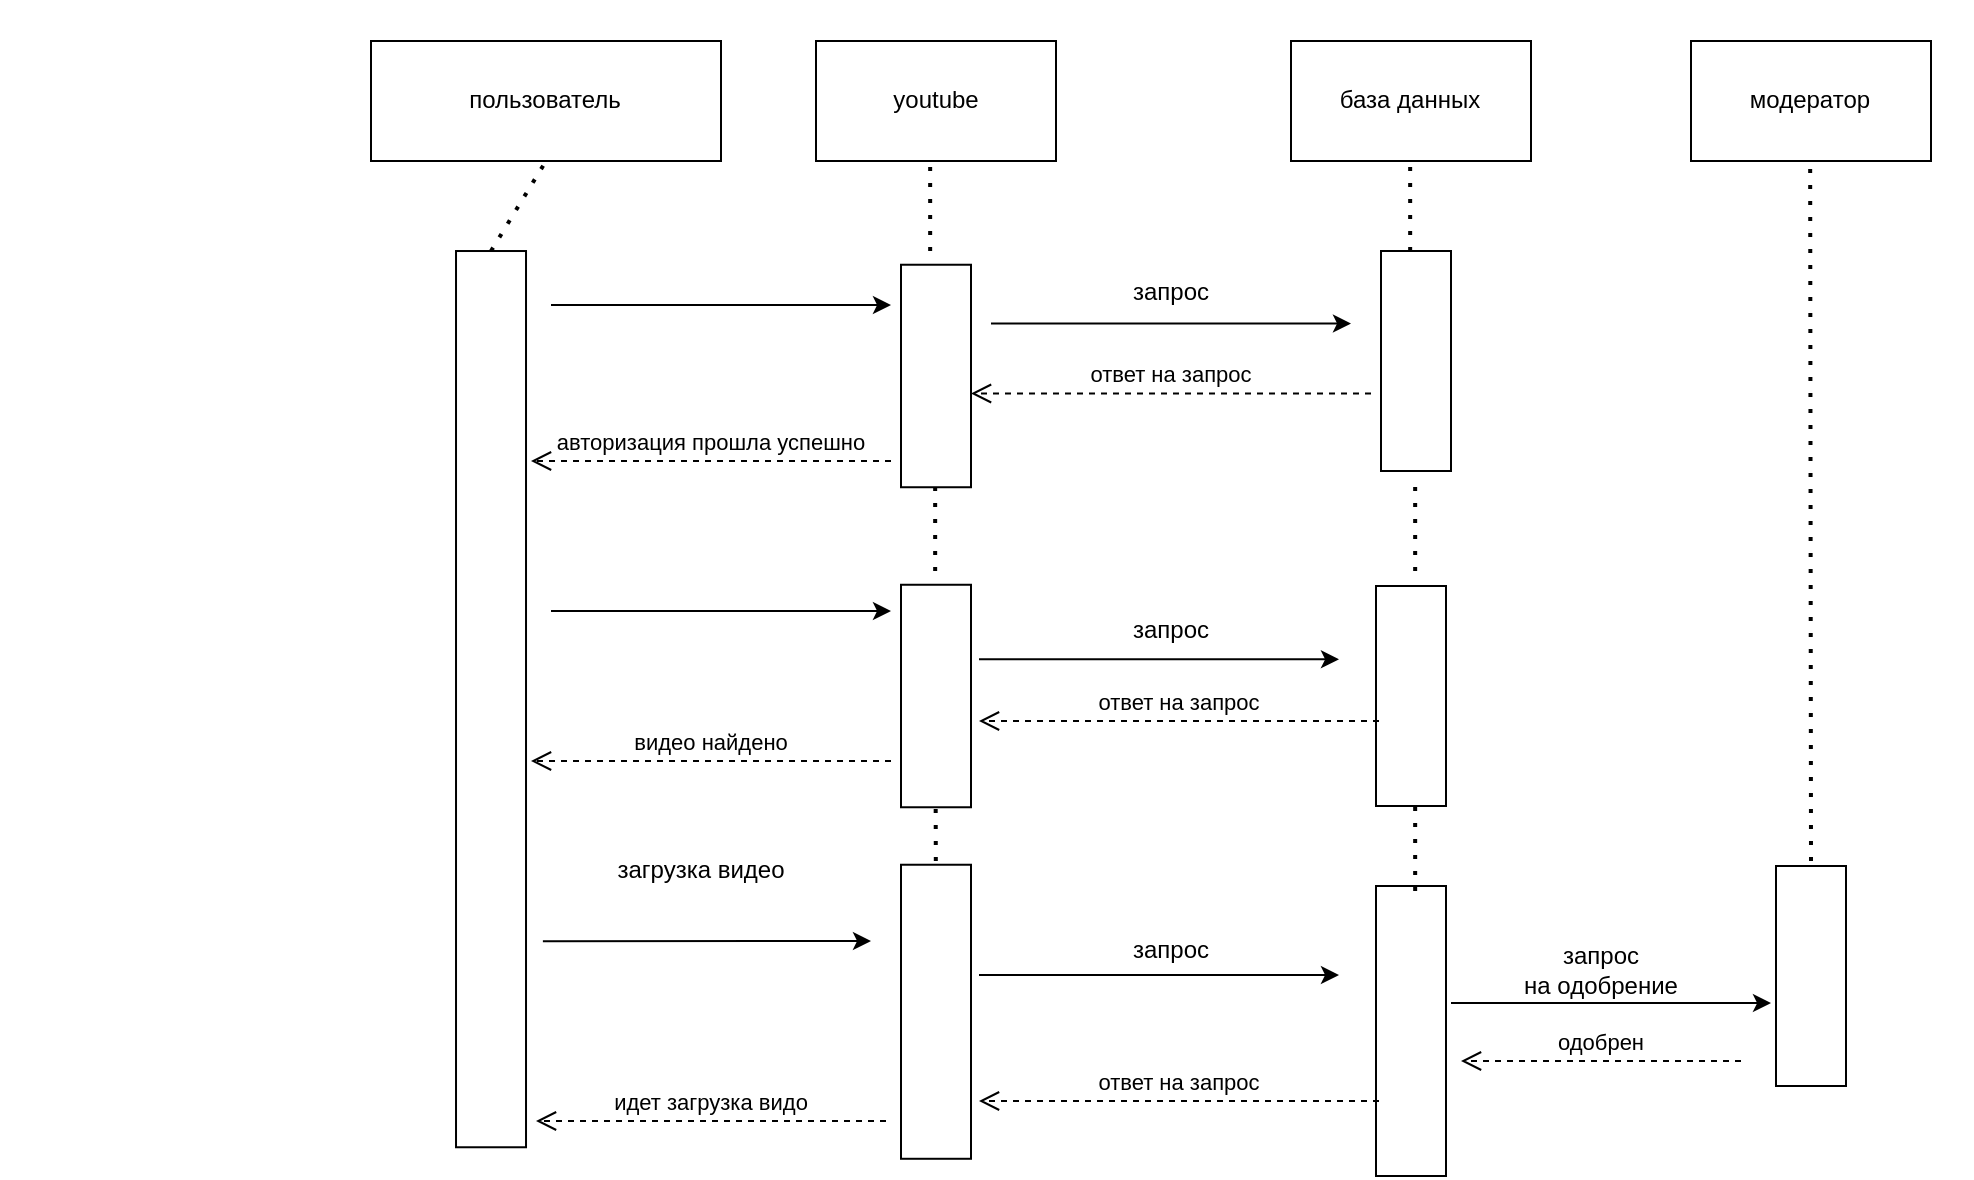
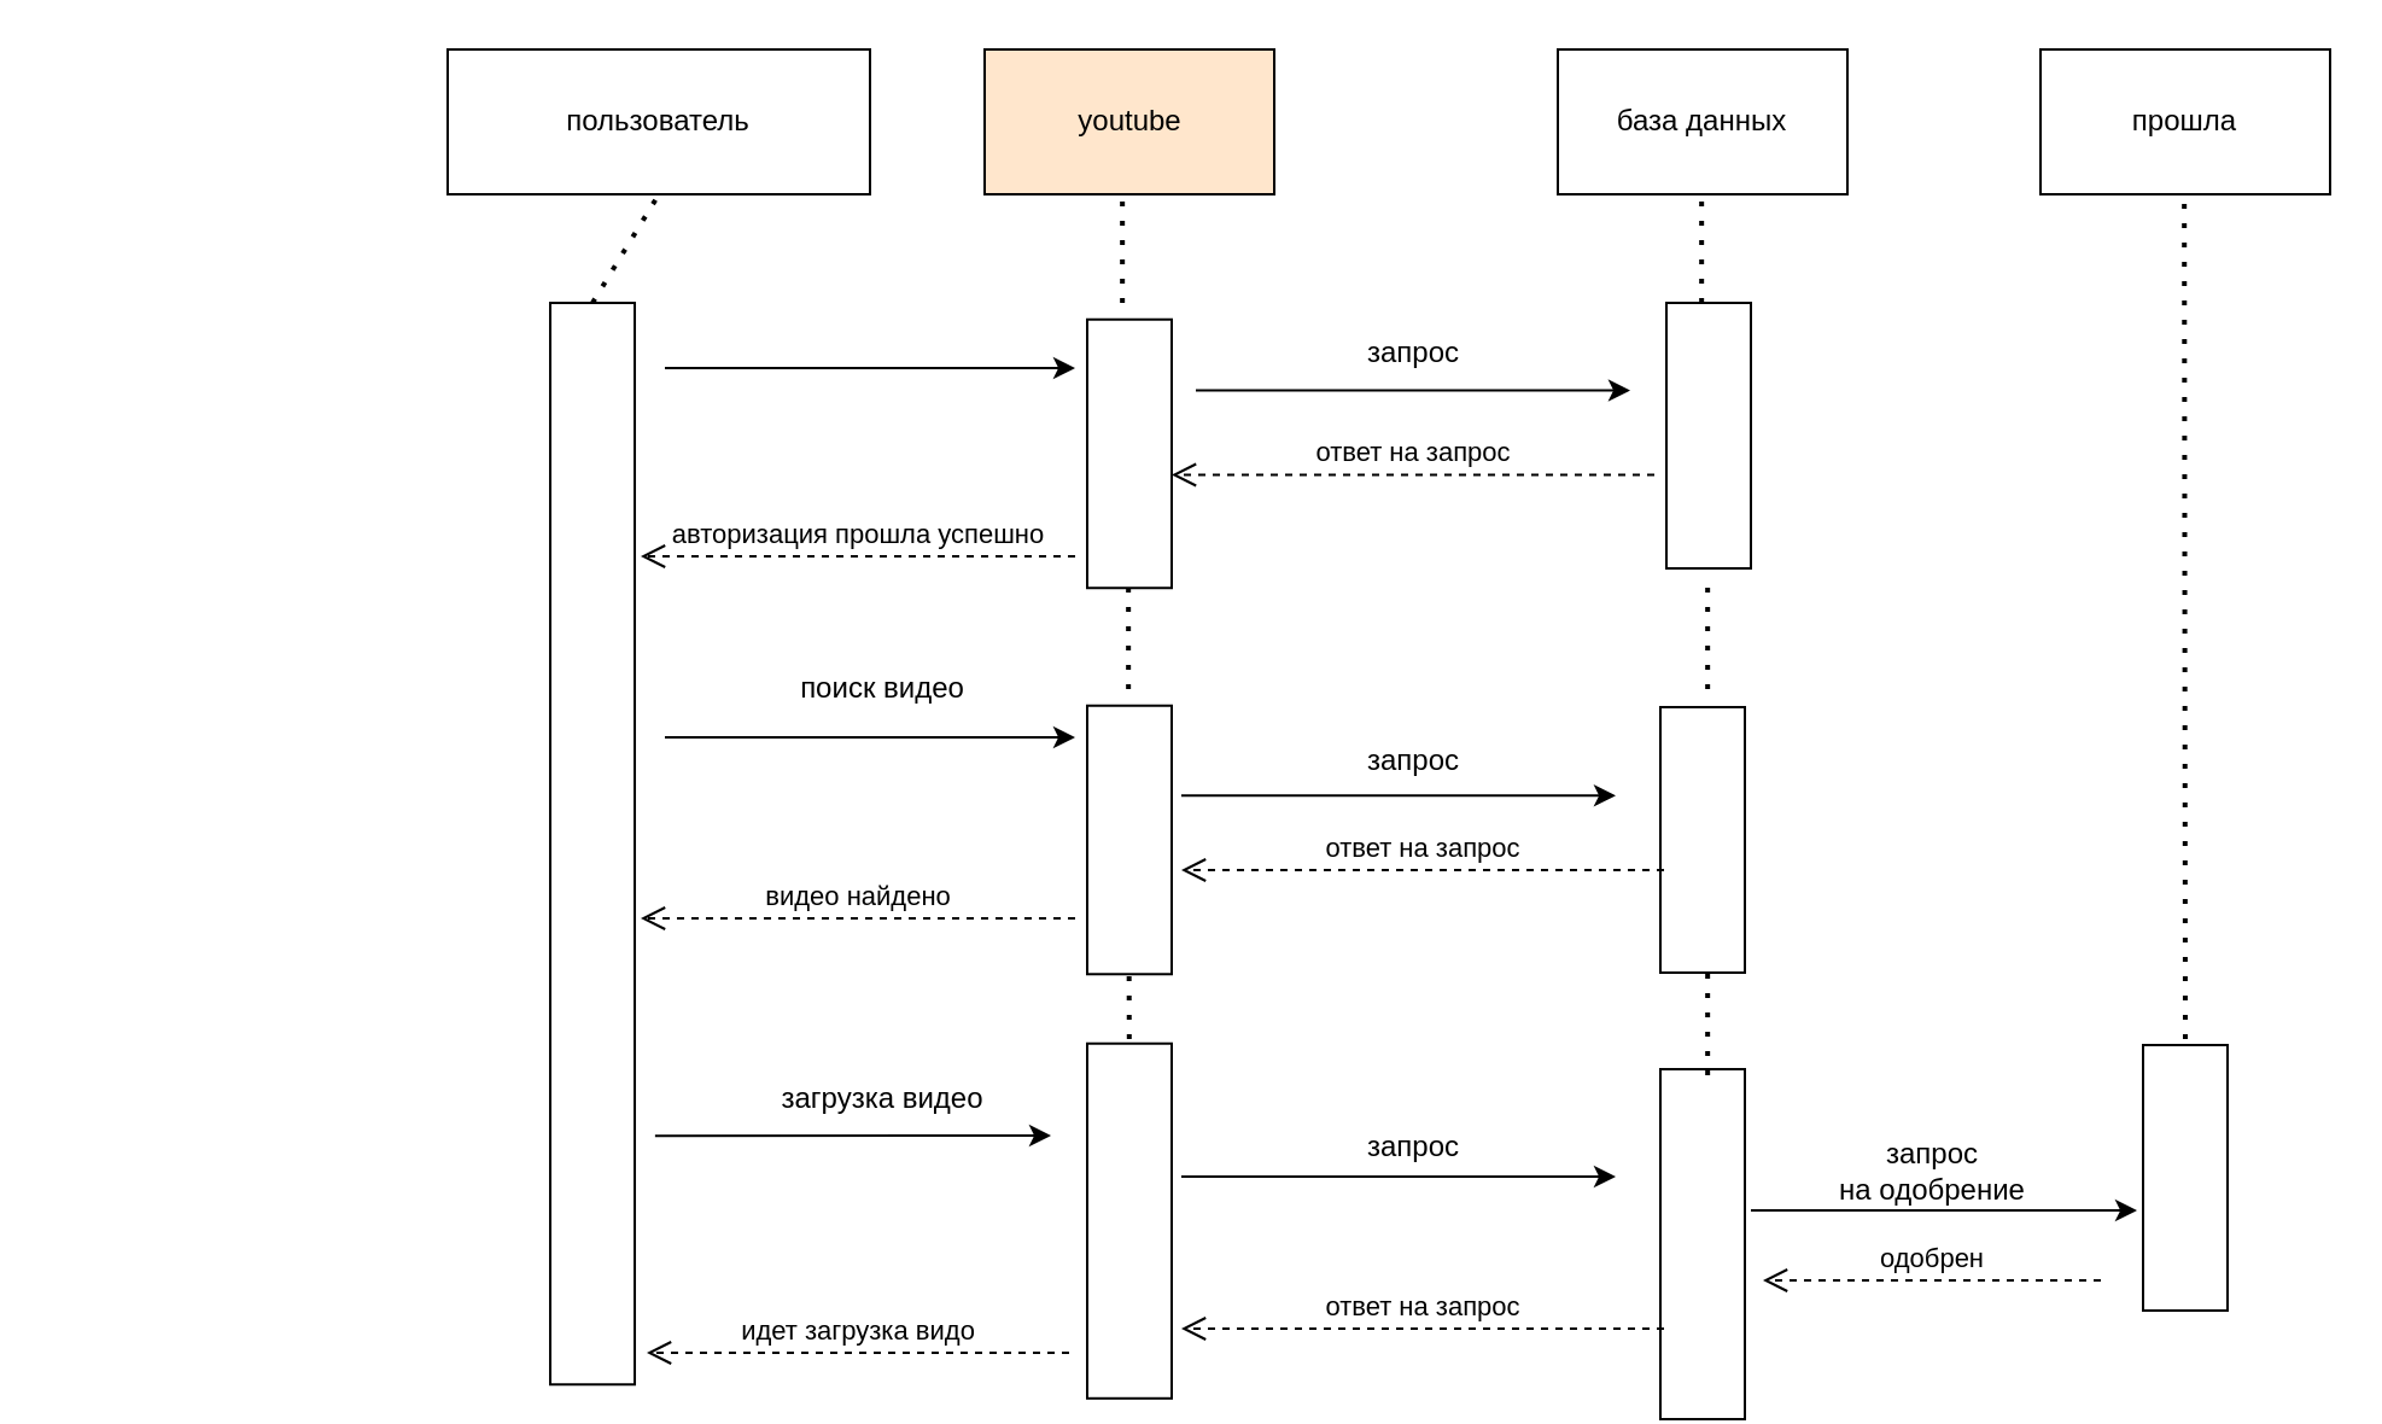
  <mxCell id="0" />
  <mxCell id="1" parent="0" />
  <mxCell id="2" value="пользователь" style="rounded=0;whiteSpace=wrap;html=1;" vertex="1" parent="1"><mxGeometry x="185" y="20" width="175" height="60" as="geometry" /></mxCell>
- <mxCell id="3" value="youtube" style="rounded=0;whiteSpace=wrap;html=1;" vertex="1" parent="1"><mxGeometry x="407.5" y="20" width="120" height="60" as="geometry" /></mxCell>
+ <mxCell id="3" value="youtube" style="rounded=0;whiteSpace=wrap;html=1;fillColor=#ffe6cc;" vertex="1" parent="1"><mxGeometry x="407.5" y="20" width="120" height="60" as="geometry" /></mxCell>
  <mxCell id="4" value="база данных" style="rounded=0;whiteSpace=wrap;html=1;" vertex="1" parent="1"><mxGeometry x="645" y="20" width="120" height="60" as="geometry" /></mxCell>
  <mxCell id="5" value="" style="rounded=0;whiteSpace=wrap;html=1;fontSize=17;rotation=90;" vertex="1" parent="1"><mxGeometry x="20.95" y="331.57" width="448.12" height="35" as="geometry" /></mxCell>
  <mxCell id="6" value="" style="endArrow=none;dashed=1;html=1;dashPattern=1 3;strokeWidth=2;rounded=0;fontSize=17;entryX=0.5;entryY=1;entryDx=0;entryDy=0;exitX=0;exitY=0.5;exitDx=0;exitDy=0;" edge="1" parent="1" source="5" target="2"><mxGeometry width="50" height="50" relative="1" as="geometry"><mxPoint x="245" y="520" as="sourcePoint" /><mxPoint x="260" y="100" as="targetPoint" /></mxGeometry></mxCell>
  <mxCell id="7" value="" style="endArrow=none;dashed=1;html=1;dashPattern=1 3;strokeWidth=2;rounded=0;fontSize=17;entryX=0.5;entryY=1;entryDx=0;entryDy=0;exitX=0;exitY=0.5;exitDx=0;exitDy=0;" edge="1" parent="1"><mxGeometry width="50" height="50" relative="1" as="geometry"><mxPoint x="464.58" y="125" as="sourcePoint" /><mxPoint x="464.58" y="80" as="targetPoint" /></mxGeometry></mxCell>
  <mxCell id="8" value="" style="rounded=0;whiteSpace=wrap;html=1;fontSize=17;rotation=90;" vertex="1" parent="1"><mxGeometry x="411.88" y="330" width="111.25" height="35" as="geometry" /></mxCell>
  <mxCell id="9" value="" style="endArrow=none;dashed=1;html=1;dashPattern=1 3;strokeWidth=2;rounded=0;fontSize=17;entryX=0.5;entryY=1;entryDx=0;entryDy=0;exitX=0;exitY=0.5;exitDx=0;exitDy=0;" edge="1" parent="1"><mxGeometry width="50" height="50" relative="1" as="geometry"><mxPoint x="704.58" y="125" as="sourcePoint" /><mxPoint x="704.58" y="80" as="targetPoint" /></mxGeometry></mxCell>
  <mxCell id="10" value="" style="rounded=0;whiteSpace=wrap;html=1;fontSize=17;rotation=90;" vertex="1" parent="1"><mxGeometry x="652.5" y="162.5" width="110" height="35" as="geometry" /></mxCell>
  <mxCell id="11" value="" style="endArrow=classic;html=1;rounded=0;" edge="1" parent="1"><mxGeometry width="50" height="50" relative="1" as="geometry"><mxPoint x="275" y="152" as="sourcePoint" /><mxPoint x="445" y="152" as="targetPoint" /></mxGeometry></mxCell>
  <mxCell id="12" value="авторизация прошла успешно" style="html=1;verticalAlign=bottom;endArrow=open;dashed=1;endSize=8;rounded=0;" edge="1" parent="1"><mxGeometry relative="1" as="geometry"><mxPoint x="445" y="230" as="sourcePoint" /><mxPoint x="265" y="230" as="targetPoint" /></mxGeometry></mxCell>
  <mxCell id="13" value="" style="endArrow=classic;html=1;rounded=0;" edge="1" parent="1"><mxGeometry width="50" height="50" relative="1" as="geometry"><mxPoint x="495" y="161.25" as="sourcePoint" /><mxPoint x="675" y="161.25" as="targetPoint" /></mxGeometry></mxCell>
  <mxCell id="14" value="запрос" style="text;html=1;resizable=0;autosize=1;align=center;verticalAlign=middle;points=[];fillColor=none;strokeColor=none;rounded=0;" vertex="1" parent="1"><mxGeometry x="555" y="131.25" width="60" height="30" as="geometry" /></mxCell>
  <mxCell id="15" value="ответ на запрос" style="html=1;verticalAlign=bottom;endArrow=open;dashed=1;endSize=8;rounded=0;" edge="1" parent="1"><mxGeometry relative="1" as="geometry"><mxPoint x="685" y="196.25" as="sourcePoint" /><mxPoint x="485" y="196.25" as="targetPoint" /></mxGeometry></mxCell>
  <mxCell id="16" value="" style="endArrow=classic;html=1;rounded=0;" edge="1" parent="1"><mxGeometry width="50" height="50" relative="1" as="geometry"><mxPoint x="275" y="305" as="sourcePoint" /><mxPoint x="445" y="305" as="targetPoint" /></mxGeometry></mxCell>
+ <mxCell id="17" value="поиск видео" style="text;html=1;resizable=0;autosize=1;align=center;verticalAlign=middle;points=[];fillColor=none;strokeColor=none;rounded=0;" vertex="1" parent="1"><mxGeometry x="320" y="270" width="90" height="30" as="geometry" /></mxCell>
  <mxCell id="18" value="" style="rounded=0;whiteSpace=wrap;html=1;fontSize=17;rotation=90;" vertex="1" parent="1"><mxGeometry x="411.87" y="170" width="111.25" height="35" as="geometry" /></mxCell>
  <mxCell id="19" value="" style="endArrow=none;dashed=1;html=1;dashPattern=1 3;strokeWidth=2;rounded=0;fontSize=17;entryX=0.5;entryY=1;entryDx=0;entryDy=0;exitX=0;exitY=0.5;exitDx=0;exitDy=0;" edge="1" parent="1"><mxGeometry width="50" height="50" relative="1" as="geometry"><mxPoint x="467.08" y="285" as="sourcePoint" /><mxPoint x="467.08" y="240" as="targetPoint" /></mxGeometry></mxCell>
  <mxCell id="20" value="видео найдено" style="html=1;verticalAlign=bottom;endArrow=open;dashed=1;endSize=8;rounded=0;" edge="1" parent="1"><mxGeometry relative="1" as="geometry"><mxPoint x="445" y="380" as="sourcePoint" /><mxPoint x="265" y="380" as="targetPoint" /></mxGeometry></mxCell>
  <mxCell id="21" value="" style="rounded=0;whiteSpace=wrap;html=1;fontSize=17;rotation=90;" vertex="1" parent="1"><mxGeometry x="650" y="330" width="110" height="35" as="geometry" /></mxCell>
  <mxCell id="22" value="" style="endArrow=none;dashed=1;html=1;dashPattern=1 3;strokeWidth=2;rounded=0;fontSize=17;entryX=0.5;entryY=1;entryDx=0;entryDy=0;exitX=0;exitY=0.5;exitDx=0;exitDy=0;" edge="1" parent="1"><mxGeometry width="50" height="50" relative="1" as="geometry"><mxPoint x="707.08" y="285" as="sourcePoint" /><mxPoint x="707.08" y="240" as="targetPoint" /></mxGeometry></mxCell>
  <mxCell id="23" value="" style="endArrow=classic;html=1;rounded=0;" edge="1" parent="1"><mxGeometry width="50" height="50" relative="1" as="geometry"><mxPoint x="489" y="329.17" as="sourcePoint" /><mxPoint x="669" y="329.17" as="targetPoint" /></mxGeometry></mxCell>
  <mxCell id="24" value="запрос" style="text;html=1;resizable=0;autosize=1;align=center;verticalAlign=middle;points=[];fillColor=none;strokeColor=none;rounded=0;" vertex="1" parent="1"><mxGeometry x="555" y="300" width="60" height="30" as="geometry" /></mxCell>
  <mxCell id="25" value="ответ на запрос" style="html=1;verticalAlign=bottom;endArrow=open;dashed=1;endSize=8;rounded=0;" edge="1" parent="1"><mxGeometry relative="1" as="geometry"><mxPoint x="689" y="360" as="sourcePoint" /><mxPoint x="489" y="360" as="targetPoint" /></mxGeometry></mxCell>
- <mxCell id="26" value="модератор" style="rounded=0;whiteSpace=wrap;html=1;" vertex="1" parent="1"><mxGeometry x="845" y="20" width="120" height="60" as="geometry" /></mxCell>
+ <mxCell id="26" value="прошла" style="rounded=0;whiteSpace=wrap;html=1;" vertex="1" parent="1"><mxGeometry x="845" y="20" width="120" height="60" as="geometry" /></mxCell>
  <mxCell id="27" value="" style="endArrow=none;dashed=1;html=1;dashPattern=1 3;strokeWidth=2;rounded=0;fontSize=17;entryX=0.5;entryY=1;entryDx=0;entryDy=0;" edge="1" parent="1"><mxGeometry width="50" height="50" relative="1" as="geometry"><mxPoint x="905" y="430" as="sourcePoint" /><mxPoint x="904.58" y="80" as="targetPoint" /></mxGeometry></mxCell>
  <mxCell id="28" value="" style="rounded=0;whiteSpace=wrap;html=1;fontSize=17;rotation=90;" vertex="1" parent="1"><mxGeometry x="850" y="470" width="110" height="35" as="geometry" /></mxCell>
  <mxCell id="29" value="" style="endArrow=classic;html=1;rounded=0;" edge="1" parent="1"><mxGeometry width="50" height="50" relative="1" as="geometry"><mxPoint x="270.94" y="470.17" as="sourcePoint" /><mxPoint x="435" y="470" as="targetPoint" /></mxGeometry></mxCell>
- <mxCell id="30" value="загрузка видео " style="text;html=1;resizable=0;autosize=1;align=center;verticalAlign=middle;points=[];fillColor=none;strokeColor=none;rounded=0;" vertex="1" parent="1"><mxGeometry x="295" y="420" width="110" height="30" as="geometry" /></mxCell>
+ <mxCell id="30" value="загрузка видео " style="text;html=1;resizable=0;autosize=1;align=center;verticalAlign=middle;points=[];fillColor=none;strokeColor=none;rounded=0;" vertex="1" parent="1"><mxGeometry x="310" y="440" width="110" height="30" as="geometry" /></mxCell>
  <mxCell id="31" value="" style="rounded=0;whiteSpace=wrap;html=1;fontSize=17;rotation=90;" vertex="1" parent="1"><mxGeometry x="632.5" y="497.5" width="145" height="35" as="geometry" /></mxCell>
  <mxCell id="32" value="" style="endArrow=none;dashed=1;html=1;dashPattern=1 3;strokeWidth=2;rounded=0;fontSize=17;entryX=0.5;entryY=1;entryDx=0;entryDy=0;exitX=0;exitY=0.5;exitDx=0;exitDy=0;" edge="1" parent="1"><mxGeometry width="50" height="50" relative="1" as="geometry"><mxPoint x="707.08" y="445" as="sourcePoint" /><mxPoint x="707.08" y="400" as="targetPoint" /></mxGeometry></mxCell>
  <mxCell id="33" value="" style="endArrow=classic;html=1;rounded=0;" edge="1" parent="1"><mxGeometry width="50" height="50" relative="1" as="geometry"><mxPoint x="725" y="501.05" as="sourcePoint" /><mxPoint x="885" y="501.05" as="targetPoint" /></mxGeometry></mxCell>
  <mxCell id="34" value="одобрен" style="html=1;verticalAlign=bottom;endArrow=open;dashed=1;endSize=8;rounded=0;" edge="1" parent="1"><mxGeometry relative="1" as="geometry"><mxPoint x="870" y="530" as="sourcePoint" /><mxPoint x="730" y="530" as="targetPoint" /></mxGeometry></mxCell>
  <mxCell id="35" value="&lt;div&gt;запрос&lt;/div&gt;&lt;div&gt;на одобрение&lt;br&gt;&lt;/div&gt;" style="text;html=1;resizable=0;autosize=1;align=center;verticalAlign=middle;points=[];fillColor=none;strokeColor=none;rounded=0;" vertex="1" parent="1"><mxGeometry x="750" y="465" width="100" height="40" as="geometry" /></mxCell>
  <mxCell id="36" value="" style="rounded=0;whiteSpace=wrap;html=1;fontSize=17;rotation=90;" vertex="1" parent="1"><mxGeometry x="393.99" y="487.88" width="147.02" height="35" as="geometry" /></mxCell>
  <mxCell id="37" value="" style="endArrow=none;dashed=1;html=1;dashPattern=1 3;strokeWidth=2;rounded=0;fontSize=17;exitX=0;exitY=0.5;exitDx=0;exitDy=0;" edge="1" parent="1"><mxGeometry width="50" height="50" relative="1" as="geometry"><mxPoint x="467.41" y="430" as="sourcePoint" /><mxPoint x="467.33" y="400" as="targetPoint" /><Array as="points"><mxPoint x="467.33" y="400" /></Array></mxGeometry></mxCell>
  <mxCell id="38" value="запрос" style="text;html=1;resizable=0;autosize=1;align=center;verticalAlign=middle;points=[];fillColor=none;strokeColor=none;rounded=0;" vertex="1" parent="1"><mxGeometry x="555" y="460" width="60" height="30" as="geometry" /></mxCell>
  <mxCell id="39" value="" style="endArrow=classic;html=1;rounded=0;" edge="1" parent="1"><mxGeometry width="50" height="50" relative="1" as="geometry"><mxPoint x="489" y="487" as="sourcePoint" /><mxPoint x="669" y="487" as="targetPoint" /></mxGeometry></mxCell>
  <mxCell id="40" value="ответ на запрос" style="html=1;verticalAlign=bottom;endArrow=open;dashed=1;endSize=8;rounded=0;" edge="1" parent="1"><mxGeometry relative="1" as="geometry"><mxPoint x="689" y="550" as="sourcePoint" /><mxPoint x="489" y="550" as="targetPoint" /></mxGeometry></mxCell>
  <mxCell id="41" value="идет загрузка видо" style="html=1;verticalAlign=bottom;endArrow=open;dashed=1;endSize=8;rounded=0;" edge="1" parent="1"><mxGeometry relative="1" as="geometry"><mxPoint x="442.5" y="560" as="sourcePoint" /><mxPoint x="267.5" y="560" as="targetPoint" /></mxGeometry></mxCell>
